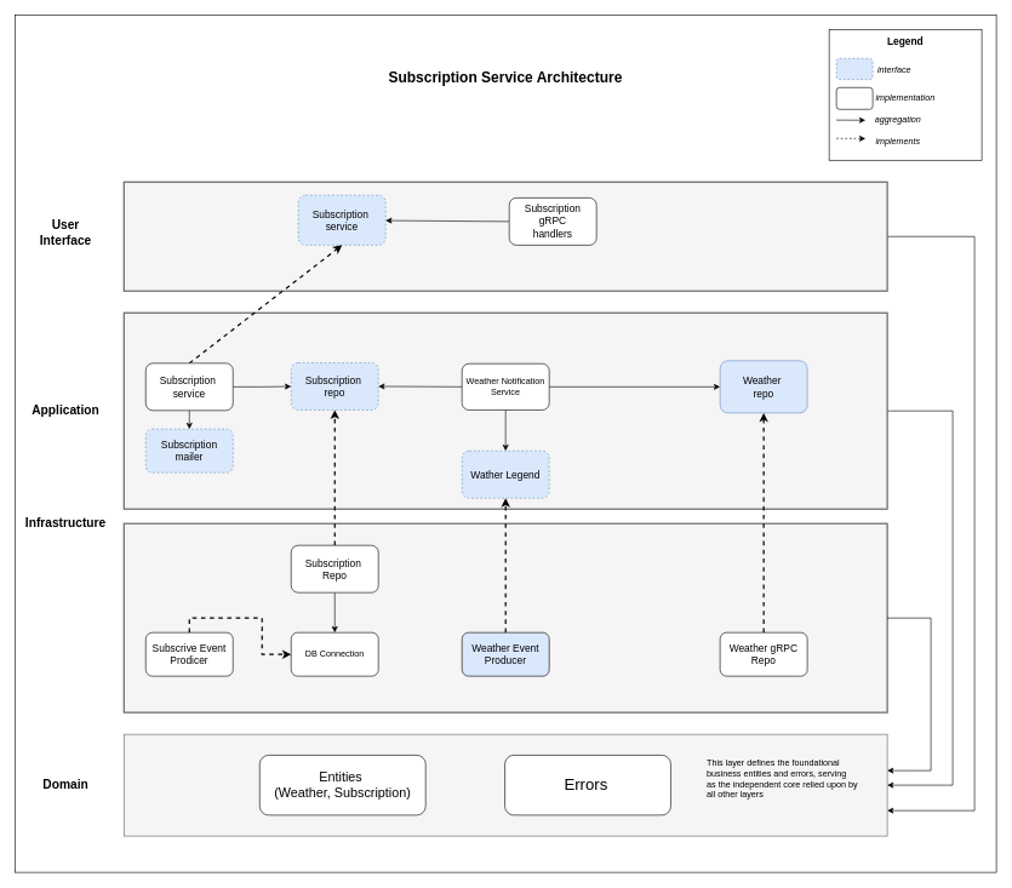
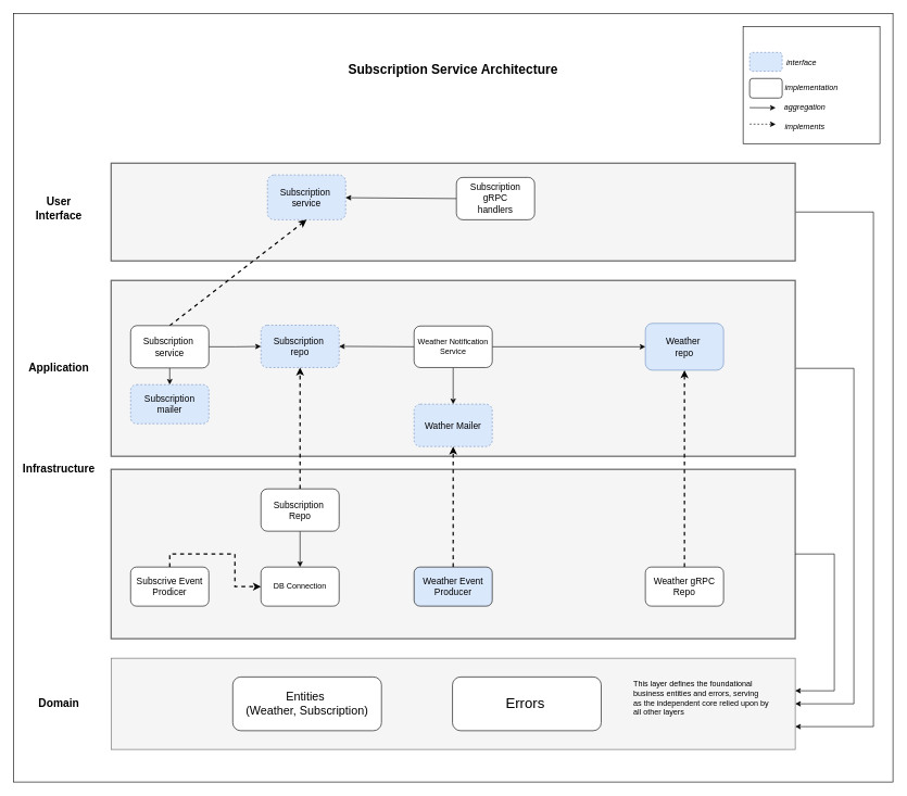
  <mxCell id="0" />
  <mxCell id="1" parent="0" />
  <mxCell id="2" value="" style="rounded=0;whiteSpace=wrap;html=1;" parent="1" vertex="1"><mxGeometry x="20" y="20" width="1350" height="1180" as="geometry" /></mxCell>
  <mxCell id="3" style="edgeStyle=orthogonalEdgeStyle;rounded=0;orthogonalLoop=1;jettySize=auto;html=1;exitX=1;exitY=0.5;exitDx=0;exitDy=0;entryX=1;entryY=0.75;entryDx=0;entryDy=0;" edge="1" parent="1" source="4" target="20"><mxGeometry relative="1" as="geometry"><Array as="points"><mxPoint x="1340" y="325" /><mxPoint x="1340" y="1115" /></Array></mxGeometry></mxCell>
  <mxCell id="4" value="" style="rounded=0;whiteSpace=wrap;html=1;fillColor=#f5f5f5;strokeColor=#666666;fontColor=#333333;strokeWidth=2;" parent="1" vertex="1"><mxGeometry x="170" y="250" width="1050" height="150" as="geometry" /></mxCell>
  <mxCell id="5" style="rounded=0;orthogonalLoop=1;jettySize=auto;html=1;exitX=0;exitY=0.5;exitDx=0;exitDy=0;" edge="1" parent="1" source="6" target="8"><mxGeometry relative="1" as="geometry" /></mxCell>
  <mxCell id="6" value="&lt;font style=&quot;font-size: 14px;&quot;&gt;Subscription gRPC&lt;/font&gt;&lt;div&gt;&lt;font style=&quot;font-size: 14px;&quot;&gt;handlers&lt;/font&gt;&lt;/div&gt;" style="rounded=1;whiteSpace=wrap;html=1;" parent="1" vertex="1"><mxGeometry x="700" y="271.88" width="120" height="65" as="geometry" /></mxCell>
  <mxCell id="7" value="&lt;font style=&quot;font-size: 17px;&quot;&gt;User Interface&lt;/font&gt;" style="text;html=1;align=center;verticalAlign=middle;whiteSpace=wrap;rounded=0;fontStyle=1" parent="1" vertex="1"><mxGeometry x="60" y="305" width="60" height="30" as="geometry" /></mxCell>
  <mxCell id="8" value="&lt;font style=&quot;font-size: 14px;&quot;&gt;Subscription&amp;nbsp;&lt;/font&gt;&lt;div&gt;&lt;font style=&quot;font-size: 14px;&quot;&gt;service&lt;/font&gt;&lt;/div&gt;" style="rounded=1;whiteSpace=wrap;html=1;dashed=1;fillColor=#dae8fc;strokeColor=#6c8ebf;" parent="1" vertex="1"><mxGeometry x="410" y="268.13" width="120" height="68.75" as="geometry" /></mxCell>
  <mxCell id="9" style="edgeStyle=orthogonalEdgeStyle;rounded=0;orthogonalLoop=1;jettySize=auto;html=1;exitX=1;exitY=0.5;exitDx=0;exitDy=0;entryX=1;entryY=0.5;entryDx=0;entryDy=0;" edge="1" parent="1" source="10" target="20"><mxGeometry relative="1" as="geometry"><Array as="points"><mxPoint x="1310" y="565" /><mxPoint x="1310" y="1080" /></Array></mxGeometry></mxCell>
  <mxCell id="10" value="" style="rounded=0;whiteSpace=wrap;html=1;fillColor=#f5f5f5;strokeColor=#666666;fontColor=#333333;strokeWidth=2;" parent="1" vertex="1"><mxGeometry x="170" y="430" width="1050" height="270" as="geometry" /></mxCell>
  <mxCell id="11" value="" style="rounded=0;orthogonalLoop=1;jettySize=auto;html=1;exitX=0.5;exitY=0;exitDx=0;exitDy=0;entryX=0.5;entryY=1;entryDx=0;entryDy=0;dashed=1;strokeWidth=2;" parent="1" source="14" target="8" edge="1"><mxGeometry relative="1" as="geometry" /></mxCell>
  <mxCell id="12" style="edgeStyle=orthogonalEdgeStyle;rounded=0;orthogonalLoop=1;jettySize=auto;html=1;exitX=1;exitY=0.5;exitDx=0;exitDy=0;" parent="1" source="14" target="15" edge="1"><mxGeometry relative="1" as="geometry" /></mxCell>
  <mxCell id="13" style="edgeStyle=orthogonalEdgeStyle;rounded=0;orthogonalLoop=1;jettySize=auto;html=1;exitX=0.5;exitY=1;exitDx=0;exitDy=0;entryX=0.5;entryY=0;entryDx=0;entryDy=0;" parent="1" source="14" target="30" edge="1"><mxGeometry relative="1" as="geometry" /></mxCell>
  <mxCell id="14" value="&lt;font style=&quot;font-size: 14px;&quot;&gt;Subscription&amp;nbsp;&lt;/font&gt;&lt;div&gt;&lt;span style=&quot;font-size: 14px;&quot;&gt;service&lt;/span&gt;&lt;/div&gt;" style="rounded=1;whiteSpace=wrap;html=1;" parent="1" vertex="1"><mxGeometry x="200" y="499.37" width="120" height="65" as="geometry" /></mxCell>
  <mxCell id="15" value="&lt;font style=&quot;font-size: 14px;&quot;&gt;Subscription&amp;nbsp;&lt;/font&gt;&lt;div&gt;&lt;font style=&quot;font-size: 14px;&quot;&gt;repo&lt;/font&gt;&lt;/div&gt;" style="rounded=1;whiteSpace=wrap;html=1;dashed=1;fillColor=#dae8fc;strokeColor=#6c8ebf;" parent="1" vertex="1"><mxGeometry x="400" y="498.75" width="120" height="65" as="geometry" /></mxCell>
  <mxCell id="16" value="&lt;span style=&quot;font-size: 14px;&quot;&gt;Weather&amp;nbsp;&lt;/span&gt;&lt;div&gt;&lt;span style=&quot;font-size: 14px;&quot;&gt;repo&lt;/span&gt;&lt;/div&gt;" style="rounded=1;whiteSpace=wrap;html=1;dashed=0;fillColor=#dae8fc;strokeColor=#6c8ebf;" parent="1" vertex="1"><mxGeometry x="990" y="495.93" width="120" height="71.88" as="geometry" /></mxCell>
  <mxCell id="17" value="&lt;font style=&quot;font-size: 17px;&quot;&gt;Application&lt;/font&gt;" style="text;html=1;align=center;verticalAlign=middle;whiteSpace=wrap;rounded=0;fontStyle=1" parent="1" vertex="1"><mxGeometry x="40" y="550" width="100" height="30" as="geometry" /></mxCell>
  <mxCell id="18" value="" style="rounded=0;whiteSpace=wrap;html=1;fillColor=#f5f5f5;strokeColor=#666666;fontColor=#333333;strokeWidth=2;" parent="1" vertex="1"><mxGeometry x="170" y="720" width="1050" height="260" as="geometry" /></mxCell>
  <mxCell id="19" value="" style="group;strokeWidth=2;" parent="1" connectable="0" vertex="1"><mxGeometry x="170" y="1010" width="1050" height="140" as="geometry" /></mxCell>
  <mxCell id="20" value="" style="rounded=0;whiteSpace=wrap;html=1;fillColor=#f5f5f5;strokeColor=#666666;fontColor=#333333;" parent="19" vertex="1"><mxGeometry width="1050" height="140" as="geometry" /></mxCell>
  <mxCell id="21" value="&lt;font style=&quot;font-size: 18px;&quot;&gt;Entities&amp;nbsp;&lt;/font&gt;&lt;div&gt;&lt;font style=&quot;font-size: 18px;&quot;&gt;(Weather, Subscription)&lt;/font&gt;&lt;/div&gt;" style="rounded=1;whiteSpace=wrap;html=1;" parent="19" vertex="1"><mxGeometry x="186.75" y="28.75" width="228.25" height="82.5" as="geometry" /></mxCell>
  <mxCell id="22" value="&lt;font style=&quot;font-size: 22px;&quot;&gt;Errors&lt;/font&gt;&lt;font style=&quot;font-size: 16px;&quot;&gt;&amp;nbsp;&lt;/font&gt;" style="rounded=1;whiteSpace=wrap;html=1;" parent="19" vertex="1"><mxGeometry x="523.938" y="28.75" width="228.25" height="82.5" as="geometry" /></mxCell>
  <mxCell id="23" value="This layer defines the foundational business entities and errors, serving as the independent core relied upon by all other layers" style="text;html=1;align=left;verticalAlign=middle;whiteSpace=wrap;rounded=0;" parent="19" vertex="1"><mxGeometry x="800" y="11.25" width="210" height="100" as="geometry" /></mxCell>
  <mxCell id="24" value="" style="rounded=0;orthogonalLoop=1;jettySize=auto;html=1;exitX=0.5;exitY=0;exitDx=0;exitDy=0;dashed=1;strokeWidth=2;entryX=0.5;entryY=1;entryDx=0;entryDy=0;" parent="1" source="26" target="15" edge="1"><mxGeometry relative="1" as="geometry" /></mxCell>
  <mxCell id="25" style="edgeStyle=orthogonalEdgeStyle;rounded=0;orthogonalLoop=1;jettySize=auto;html=1;exitX=0.5;exitY=1;exitDx=0;exitDy=0;" parent="1" source="26" target="27" edge="1"><mxGeometry relative="1" as="geometry" /></mxCell>
  <mxCell id="26" value="&lt;font style=&quot;font-size: 14px;&quot;&gt;Subscription&amp;nbsp;&lt;/font&gt;&lt;div&gt;&lt;span style=&quot;font-size: 14px;&quot;&gt;Repo&lt;/span&gt;&lt;/div&gt;" style="rounded=1;whiteSpace=wrap;html=1;" parent="1" vertex="1"><mxGeometry x="400" y="750" width="120" height="65" as="geometry" /></mxCell>
  <mxCell id="27" value="DB Connection" style="rounded=1;whiteSpace=wrap;html=1;" parent="1" vertex="1"><mxGeometry x="400" y="870" width="120" height="60" as="geometry" /></mxCell>
  <mxCell id="28" value="&lt;font style=&quot;font-size: 17px;&quot;&gt;Infrastructure&lt;/font&gt;" style="text;html=1;align=center;verticalAlign=middle;whiteSpace=wrap;rounded=0;fontStyle=1" parent="1" vertex="1"><mxGeometry x="40" y="705" width="100" height="30" as="geometry" /></mxCell>
  <mxCell id="29" value="&lt;font style=&quot;font-size: 17px;&quot;&gt;Domain&lt;/font&gt;" style="text;html=1;align=center;verticalAlign=middle;whiteSpace=wrap;rounded=0;fontStyle=1" parent="1" vertex="1"><mxGeometry x="40" y="1065" width="100" height="30" as="geometry" /></mxCell>
  <mxCell id="30" value="&lt;font style=&quot;font-size: 14px;&quot;&gt;Subscription&lt;/font&gt;&lt;div&gt;&lt;font style=&quot;font-size: 14px;&quot;&gt;mailer&lt;/font&gt;&lt;/div&gt;" style="rounded=1;whiteSpace=wrap;html=1;fillColor=#dae8fc;strokeColor=#6c8ebf;dashed=1;" parent="1" vertex="1"><mxGeometry x="200" y="590" width="120" height="60" as="geometry" /></mxCell>
  <mxCell id="31" value="" style="edgeStyle=orthogonalEdgeStyle;rounded=0;orthogonalLoop=1;jettySize=auto;html=1;exitX=0.5;exitY=0;exitDx=0;exitDy=0;dashed=1;strokeWidth=2;" parent="1" source="32" target="27" edge="1"><mxGeometry relative="1" as="geometry" /></mxCell>
  <mxCell id="32" value="&lt;font style=&quot;font-size: 14px;&quot;&gt;Subscrive Event Prodicer&lt;/font&gt;" style="rounded=1;whiteSpace=wrap;html=1;" parent="1" vertex="1"><mxGeometry x="200" y="870" width="120" height="60" as="geometry" /></mxCell>
  <mxCell id="33" style="rounded=0;orthogonalLoop=1;jettySize=auto;html=1;exitX=0;exitY=0.5;exitDx=0;exitDy=0;entryX=1;entryY=0.5;entryDx=0;entryDy=0;" parent="1" source="36" target="15" edge="1"><mxGeometry relative="1" as="geometry" /></mxCell>
  <mxCell id="34" style="rounded=0;orthogonalLoop=1;jettySize=auto;html=1;exitX=1;exitY=0.5;exitDx=0;exitDy=0;entryX=0;entryY=0.5;entryDx=0;entryDy=0;" parent="1" source="36" target="16" edge="1"><mxGeometry relative="1" as="geometry" /></mxCell>
  <mxCell id="35" style="edgeStyle=orthogonalEdgeStyle;rounded=0;orthogonalLoop=1;jettySize=auto;html=1;exitX=0.5;exitY=1;exitDx=0;exitDy=0;entryX=0.5;entryY=0;entryDx=0;entryDy=0;" parent="1" source="36" target="37" edge="1"><mxGeometry relative="1" as="geometry" /></mxCell>
  <mxCell id="36" value="Weather Notification Service" style="rounded=1;whiteSpace=wrap;html=1;" parent="1" vertex="1"><mxGeometry x="635" y="500" width="120" height="63.75" as="geometry" /></mxCell>
- <mxCell id="37" value="&lt;span style=&quot;font-size: 14px; background-color: transparent; color: light-dark(rgb(0, 0, 0), rgb(255, 255, 255));&quot;&gt;Wather Legend&lt;/span&gt;" style="rounded=1;whiteSpace=wrap;html=1;dashed=1;fillColor=#dae8fc;strokeColor=#6c8ebf;" parent="1" vertex="1"><mxGeometry x="635" y="620" width="120" height="65" as="geometry" /></mxCell>
+ <mxCell id="37" value="&lt;span style=&quot;font-size: 14px; background-color: transparent; color: light-dark(rgb(0, 0, 0), rgb(255, 255, 255));&quot;&gt;Wather Mailer&lt;/span&gt;" style="rounded=1;whiteSpace=wrap;html=1;dashed=1;fillColor=#dae8fc;strokeColor=#6c8ebf;" parent="1" vertex="1"><mxGeometry x="635" y="620" width="120" height="65" as="geometry" /></mxCell>
  <mxCell id="38" value="" style="rounded=0;orthogonalLoop=1;jettySize=auto;html=1;exitX=0.5;exitY=0;exitDx=0;exitDy=0;entryX=0.5;entryY=1;entryDx=0;entryDy=0;dashed=1;strokeWidth=2;" parent="1" source="39" target="37" edge="1"><mxGeometry relative="1" as="geometry" /></mxCell>
  <mxCell id="39" value="&lt;font style=&quot;font-size: 14px;&quot;&gt;Weather Event Producer&lt;/font&gt;" style="rounded=1;whiteSpace=wrap;html=1;fillColor=#dae8fc;" parent="1" vertex="1"><mxGeometry x="635" y="870" width="120" height="60" as="geometry" /></mxCell>
  <mxCell id="40" value="&lt;font style=&quot;font-size: 20px;&quot;&gt;&lt;b style=&quot;&quot;&gt;Subscription Service Architecture&lt;/b&gt;&lt;/font&gt;" style="text;html=1;align=center;verticalAlign=middle;whiteSpace=wrap;rounded=0;" parent="1" vertex="1"><mxGeometry x="455" y="70" width="480" height="70" as="geometry" /></mxCell>
  <mxCell id="41" value="" style="group" parent="1" connectable="0" vertex="1"><mxGeometry x="1140" y="39.999" width="210" height="180.001" as="geometry" /></mxCell>
  <mxCell id="42" value="" style="rounded=0;whiteSpace=wrap;html=1;" parent="41" vertex="1"><mxGeometry y="0.001" width="210" height="180" as="geometry" /></mxCell>
- <mxCell id="43" value="&lt;font style=&quot;font-size: 14px;&quot;&gt;&lt;b&gt;Legend&lt;/b&gt;&lt;/font&gt;" style="text;html=1;align=center;verticalAlign=middle;whiteSpace=wrap;rounded=0;" parent="41" vertex="1"><mxGeometry x="75" width="60" height="34.286" as="geometry" /></mxCell>
  <mxCell id="44" value="" style="rounded=1;whiteSpace=wrap;html=1;fillColor=#dae8fc;strokeColor=#6c8ebf;dashed=1;" parent="41" vertex="1"><mxGeometry x="10" y="40.005" width="50" height="28.949" as="geometry" /></mxCell>
  <mxCell id="45" value="&lt;i&gt;interface&lt;/i&gt;" style="text;html=1;align=center;verticalAlign=middle;whiteSpace=wrap;rounded=0;" parent="41" vertex="1"><mxGeometry x="60" y="40.004" width="60" height="32" as="geometry" /></mxCell>
  <mxCell id="46" value="" style="rounded=1;whiteSpace=wrap;html=1;" parent="41" vertex="1"><mxGeometry x="10" y="80.001" width="50" height="30" as="geometry" /></mxCell>
  <mxCell id="47" value="&lt;i&gt;implementation&lt;/i&gt;" style="text;html=1;align=center;verticalAlign=middle;whiteSpace=wrap;rounded=0;" parent="41" vertex="1"><mxGeometry x="60" y="80.001" width="90" height="30" as="geometry" /></mxCell>
  <mxCell id="48" value="" style="endArrow=classic;html=1;rounded=0;" parent="41" edge="1"><mxGeometry width="50" height="50" relative="1" as="geometry"><mxPoint x="10" y="124.761" as="sourcePoint" /><mxPoint x="50" y="125.001" as="targetPoint" /></mxGeometry></mxCell>
  <mxCell id="49" value="&lt;i&gt;aggregation&lt;/i&gt;" style="text;html=1;align=center;verticalAlign=middle;whiteSpace=wrap;rounded=0;" parent="41" vertex="1"><mxGeometry x="60" y="110.001" width="70" height="30" as="geometry" /></mxCell>
  <mxCell id="50" value="" style="endArrow=classic;html=1;rounded=0;dashed=1;" parent="41" edge="1"><mxGeometry width="50" height="50" relative="1" as="geometry"><mxPoint x="10" y="150.001" as="sourcePoint" /><mxPoint x="50" y="150.241" as="targetPoint" /></mxGeometry></mxCell>
  <mxCell id="51" value="&lt;i&gt;implements&lt;/i&gt;" style="text;html=1;align=center;verticalAlign=middle;whiteSpace=wrap;rounded=0;" parent="41" vertex="1"><mxGeometry x="60" y="140.001" width="70" height="30" as="geometry" /></mxCell>
  <mxCell id="52" style="edgeStyle=orthogonalEdgeStyle;rounded=0;orthogonalLoop=1;jettySize=auto;html=1;exitX=0.5;exitY=0;exitDx=0;exitDy=0;entryX=0.5;entryY=1;entryDx=0;entryDy=0;dashed=1;strokeWidth=2;" edge="1" parent="1" source="53" target="16"><mxGeometry relative="1" as="geometry" /></mxCell>
  <mxCell id="53" value="&lt;font style=&quot;font-size: 14px;&quot;&gt;Weather gRPC Repo&lt;/font&gt;" style="rounded=1;whiteSpace=wrap;html=1;" vertex="1" parent="1"><mxGeometry x="990" y="870" width="120" height="60" as="geometry" /></mxCell>
  <mxCell id="54" style="edgeStyle=orthogonalEdgeStyle;rounded=0;orthogonalLoop=1;jettySize=auto;html=1;exitX=1;exitY=0.5;exitDx=0;exitDy=0;entryX=1;entryY=0.357;entryDx=0;entryDy=0;entryPerimeter=0;" edge="1" parent="1" source="18" target="20"><mxGeometry relative="1" as="geometry"><Array as="points"><mxPoint x="1280" y="850" /><mxPoint x="1280" y="1060" /></Array></mxGeometry></mxCell>
